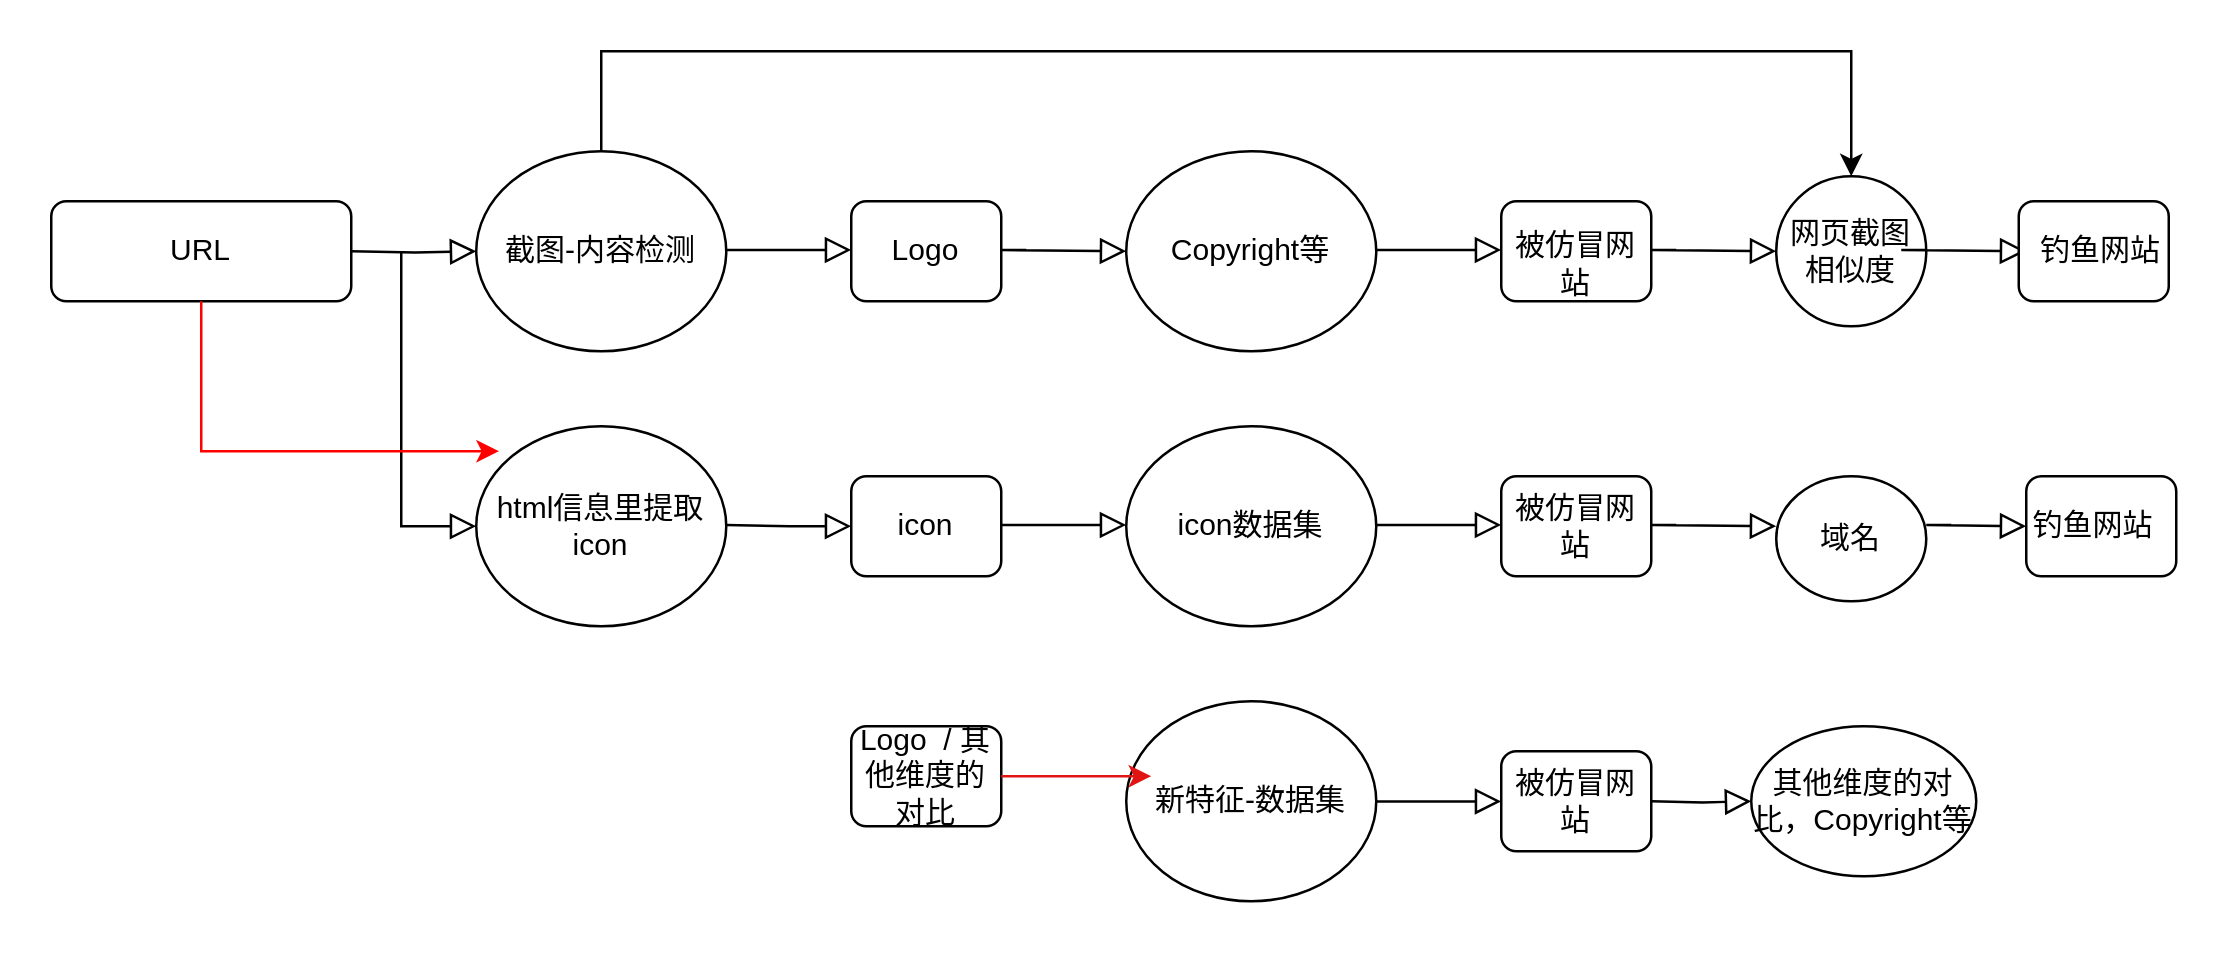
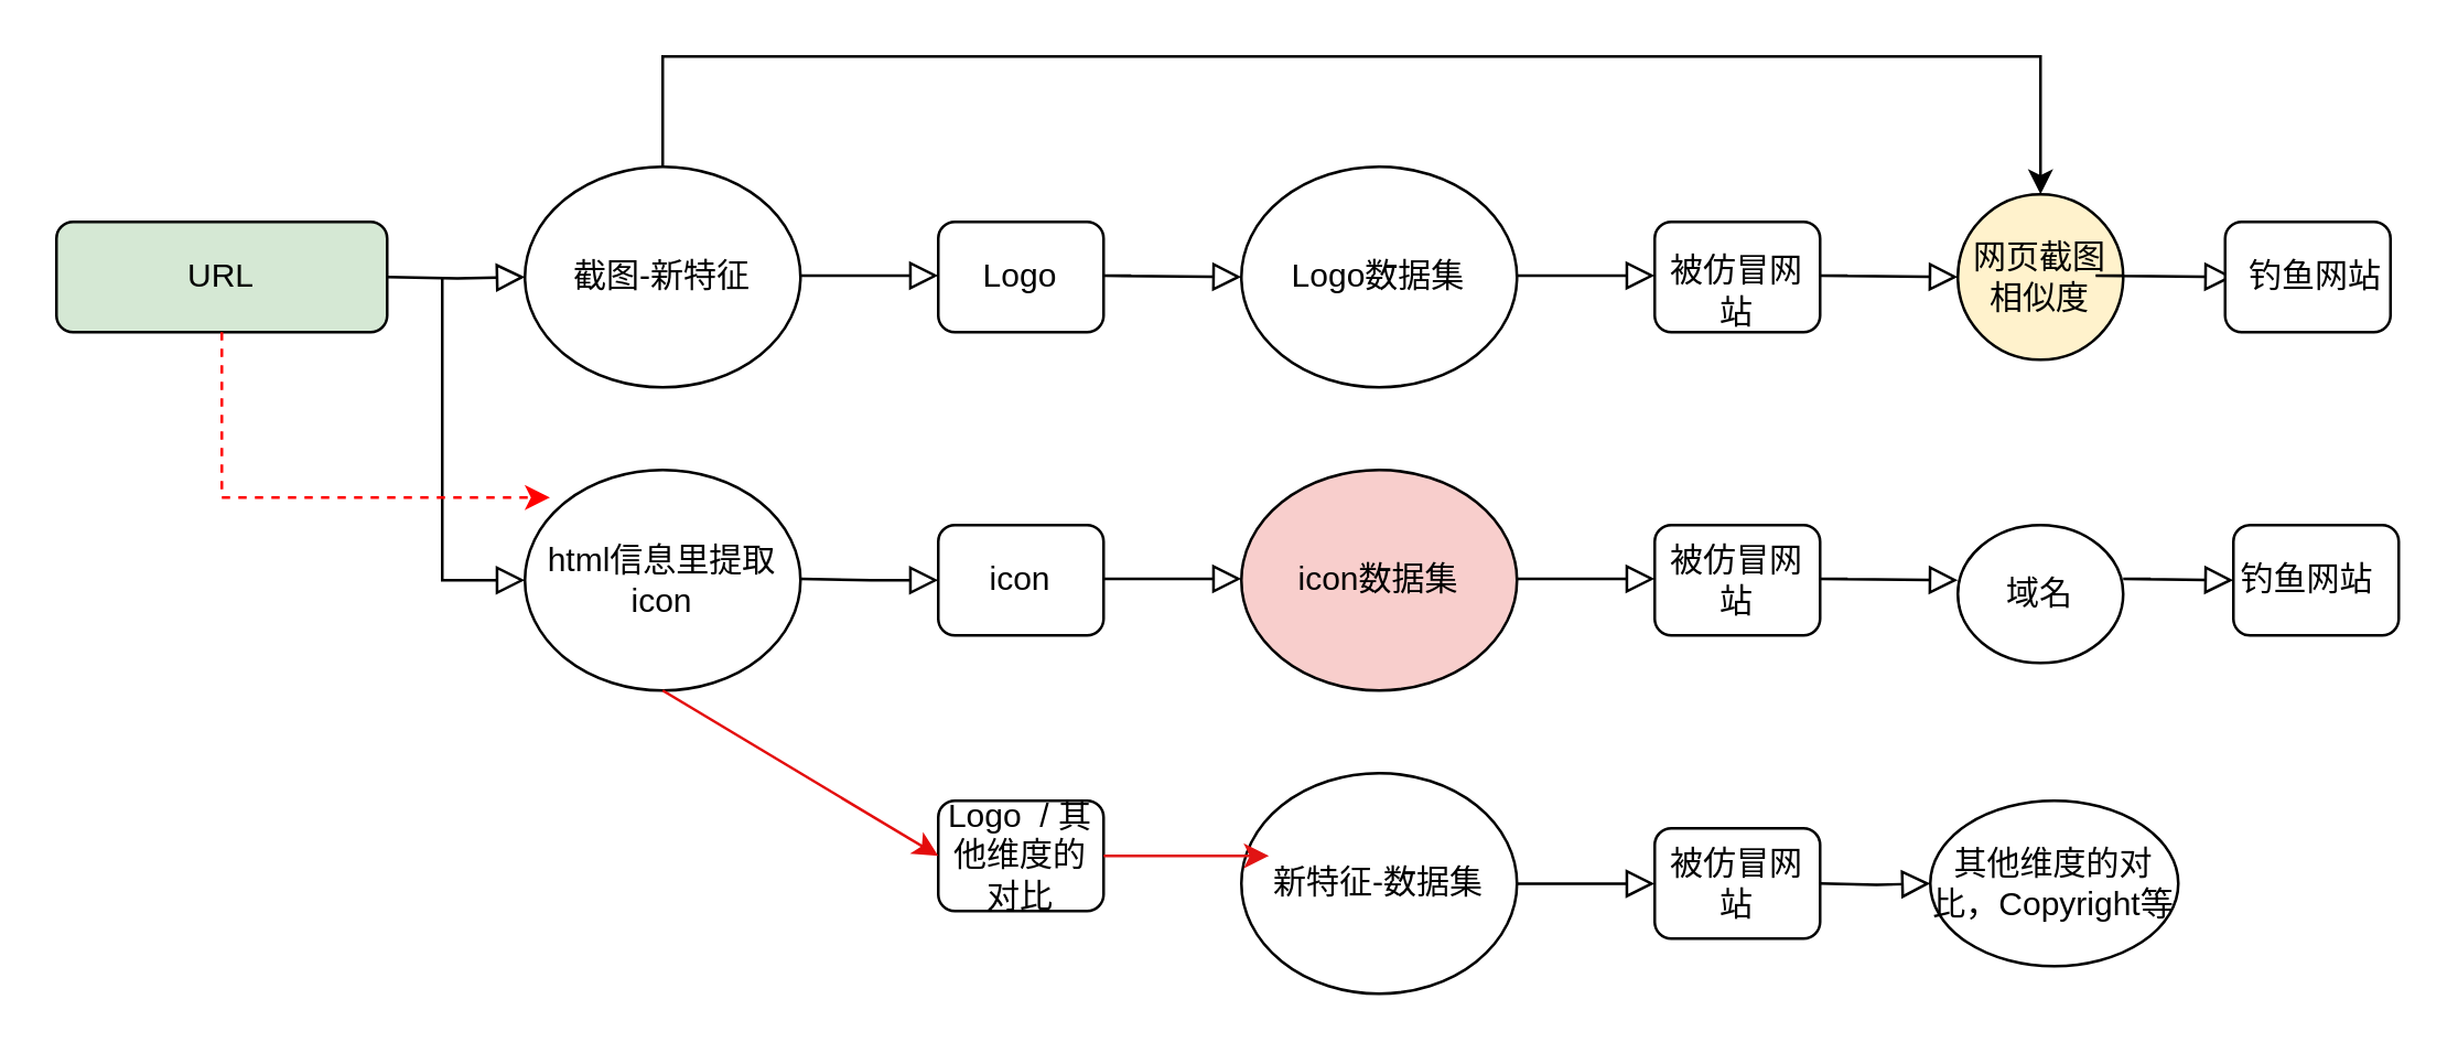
  <mxCell id="0" />
  <mxCell id="1" parent="0" />
- <mxCell id="2" value="URL" style="rounded=1;whiteSpace=wrap;html=1;fontSize=12;glass=0;strokeWidth=1;shadow=0;" parent="1" vertex="1"><mxGeometry x="20" y="80" width="120" height="40" as="geometry" /></mxCell>
+ <mxCell id="2" value="URL" style="rounded=1;whiteSpace=wrap;html=1;fontSize=12;glass=0;strokeWidth=1;shadow=0;fillColor=#d5e8d4;" parent="1" vertex="1"><mxGeometry x="20" y="80" width="120" height="40" as="geometry" /></mxCell>
  <mxCell id="3" value="Logo" style="rounded=1;whiteSpace=wrap;html=1;fontSize=12;glass=0;strokeWidth=1;shadow=0;" parent="1" vertex="1"><mxGeometry x="340" y="80" width="60" height="40" as="geometry" /></mxCell>
- <mxCell id="4" value="截图-内容检测" style="ellipse;whiteSpace=wrap;html=1;" vertex="1" parent="1"><mxGeometry x="190" y="60" width="100" height="80" as="geometry" /></mxCell>
+ <mxCell id="4" value="截图-新特征" style="ellipse;whiteSpace=wrap;html=1;" vertex="1" parent="1"><mxGeometry x="190" y="60" width="100" height="80" as="geometry" /></mxCell>
  <mxCell id="5" value="" style="edgeStyle=orthogonalEdgeStyle;rounded=0;html=1;jettySize=auto;orthogonalLoop=1;fontSize=11;endArrow=block;endFill=0;endSize=8;strokeWidth=1;shadow=0;labelBackgroundColor=none;" edge="1" parent="1" target="3"><mxGeometry y="10" relative="1" as="geometry"><mxPoint as="offset" /><mxPoint x="310" y="99.5" as="sourcePoint" /><mxPoint x="310" y="220" as="targetPoint" /><Array as="points"><mxPoint x="290" y="100" /><mxPoint x="290" y="100" /></Array></mxGeometry></mxCell>
  <mxCell id="6" value="" style="edgeStyle=orthogonalEdgeStyle;rounded=0;html=1;jettySize=auto;orthogonalLoop=1;fontSize=11;endArrow=block;endFill=0;endSize=8;strokeWidth=1;shadow=0;labelBackgroundColor=none;exitX=0.5;exitY=1;exitDx=0;exitDy=0;entryX=0;entryY=0.5;entryDx=0;entryDy=0;" edge="1" parent="1" target="4"><mxGeometry x="-0.227" relative="1" as="geometry"><mxPoint as="offset" /><mxPoint x="140" y="100" as="sourcePoint" /><mxPoint x="140" y="190" as="targetPoint" /></mxGeometry></mxCell>
  <mxCell id="7" value="" style="edgeStyle=orthogonalEdgeStyle;rounded=0;html=1;jettySize=auto;orthogonalLoop=1;fontSize=11;endArrow=block;endFill=0;endSize=8;strokeWidth=1;shadow=0;labelBackgroundColor=none;" edge="1" parent="1"><mxGeometry x="-0.227" relative="1" as="geometry"><mxPoint as="offset" /><mxPoint x="160" y="100" as="sourcePoint" /><mxPoint x="190" y="210" as="targetPoint" /><Array as="points"><mxPoint x="160" y="210" /></Array></mxGeometry></mxCell>
  <mxCell id="8" value="html信息里提取icon" style="ellipse;whiteSpace=wrap;html=1;" vertex="1" parent="1"><mxGeometry x="190" y="170" width="100" height="80" as="geometry" /></mxCell>
  <mxCell id="9" value="icon" style="rounded=1;whiteSpace=wrap;html=1;fontSize=12;glass=0;strokeWidth=1;shadow=0;" vertex="1" parent="1"><mxGeometry x="340" y="190" width="60" height="40" as="geometry" /></mxCell>
  <mxCell id="10" value="" style="edgeStyle=orthogonalEdgeStyle;rounded=0;html=1;jettySize=auto;orthogonalLoop=1;fontSize=11;endArrow=block;endFill=0;endSize=8;strokeWidth=1;shadow=0;labelBackgroundColor=none;" edge="1" parent="1"><mxGeometry y="10" relative="1" as="geometry"><mxPoint as="offset" /><mxPoint x="290" y="209.5" as="sourcePoint" /><mxPoint x="340" y="210" as="targetPoint" /></mxGeometry></mxCell>
  <mxCell id="11" value="" style="edgeStyle=orthogonalEdgeStyle;rounded=0;html=1;jettySize=auto;orthogonalLoop=1;fontSize=11;endArrow=block;endFill=0;endSize=8;strokeWidth=1;shadow=0;labelBackgroundColor=none;" edge="1" parent="1"><mxGeometry y="10" relative="1" as="geometry"><mxPoint as="offset" /><mxPoint x="410" y="99.5" as="sourcePoint" /><mxPoint x="450" y="100" as="targetPoint" /><Array as="points"><mxPoint x="400" y="100" /><mxPoint x="400" y="100" /></Array></mxGeometry></mxCell>
  <mxCell id="12" value="" style="edgeStyle=orthogonalEdgeStyle;rounded=0;html=1;jettySize=auto;orthogonalLoop=1;fontSize=11;endArrow=block;endFill=0;endSize=8;strokeWidth=1;shadow=0;labelBackgroundColor=none;" edge="1" parent="1"><mxGeometry y="10" relative="1" as="geometry"><mxPoint as="offset" /><mxPoint x="410" y="209.5" as="sourcePoint" /><mxPoint x="450" y="209.5" as="targetPoint" /><Array as="points"><mxPoint x="400" y="210" /><mxPoint x="400" y="210" /></Array></mxGeometry></mxCell>
- <mxCell id="13" value="Copyright等" style="ellipse;whiteSpace=wrap;html=1;" vertex="1" parent="1"><mxGeometry x="450" y="60" width="100" height="80" as="geometry" /></mxCell>
- <mxCell id="14" value="icon数据集" style="ellipse;whiteSpace=wrap;html=1;" vertex="1" parent="1"><mxGeometry x="450" y="170" width="100" height="80" as="geometry" /></mxCell>
- <mxCell id="15" value="" style="endArrow=classic;html=1;rounded=0;exitX=0.5;exitY=1;exitDx=0;exitDy=0;entryX=0.091;entryY=0.125;entryDx=0;entryDy=0;entryPerimeter=0;strokeColor=#FF0000;" edge="1" parent="1" source="2" target="8"><mxGeometry width="50" height="50" relative="1" as="geometry"><mxPoint x="40" y="210" as="sourcePoint" /><mxPoint x="90" y="160" as="targetPoint" /><Array as="points"><mxPoint x="80" y="180" /></Array></mxGeometry></mxCell>
+ <mxCell id="13" value="Logo数据集" style="ellipse;whiteSpace=wrap;html=1;" vertex="1" parent="1"><mxGeometry x="450" y="60" width="100" height="80" as="geometry" /></mxCell>
+ <mxCell id="14" value="icon数据集" style="ellipse;whiteSpace=wrap;html=1;fillColor=#f8cecc;" vertex="1" parent="1"><mxGeometry x="450" y="170" width="100" height="80" as="geometry" /></mxCell>
+ <mxCell id="15" value="" style="endArrow=classic;html=1;rounded=0;exitX=0.5;exitY=1;exitDx=0;exitDy=0;entryX=0.091;entryY=0.125;entryDx=0;entryDy=0;entryPerimeter=0;strokeColor=#FF0000;dashed=1;" edge="1" parent="1" source="2" target="8"><mxGeometry width="50" height="50" relative="1" as="geometry"><mxPoint x="40" y="210" as="sourcePoint" /><mxPoint x="90" y="160" as="targetPoint" /><Array as="points"><mxPoint x="80" y="180" /></Array></mxGeometry></mxCell>
  <mxCell id="16" value="被仿冒网站" style="rounded=1;whiteSpace=wrap;html=1;fontSize=12;glass=0;strokeWidth=1;shadow=0;" vertex="1" parent="1"><mxGeometry x="600" y="190" width="60" height="40" as="geometry" /></mxCell>
  <mxCell id="17" value="" style="edgeStyle=orthogonalEdgeStyle;rounded=0;html=1;jettySize=auto;orthogonalLoop=1;fontSize=11;endArrow=block;endFill=0;endSize=8;strokeWidth=1;shadow=0;labelBackgroundColor=none;" edge="1" parent="1"><mxGeometry y="10" relative="1" as="geometry"><mxPoint as="offset" /><mxPoint x="560" y="99.5" as="sourcePoint" /><mxPoint x="600" y="99.5" as="targetPoint" /><Array as="points"><mxPoint x="550" y="100" /><mxPoint x="550" y="100" /></Array></mxGeometry></mxCell>
  <mxCell id="18" value="" style="edgeStyle=orthogonalEdgeStyle;rounded=0;html=1;jettySize=auto;orthogonalLoop=1;fontSize=11;endArrow=block;endFill=0;endSize=8;strokeWidth=1;shadow=0;labelBackgroundColor=none;" edge="1" parent="1"><mxGeometry y="10" relative="1" as="geometry"><mxPoint as="offset" /><mxPoint x="560" y="209.5" as="sourcePoint" /><mxPoint x="600" y="209.5" as="targetPoint" /><Array as="points"><mxPoint x="550" y="210" /><mxPoint x="550" y="210" /></Array></mxGeometry></mxCell>
  <mxCell id="19" value="" style="rounded=1;whiteSpace=wrap;html=1;fontSize=12;glass=0;strokeWidth=1;shadow=0;" vertex="1" parent="1"><mxGeometry x="600" y="80" width="60" height="40" as="geometry" /></mxCell>
  <mxCell id="20" value="被仿冒网站" style="text;html=1;align=center;verticalAlign=middle;whiteSpace=wrap;rounded=0;" vertex="1" parent="1"><mxGeometry x="600" y="90" width="60" height="30" as="geometry" /></mxCell>
  <mxCell id="21" value="" style="edgeStyle=orthogonalEdgeStyle;rounded=0;html=1;jettySize=auto;orthogonalLoop=1;fontSize=11;endArrow=block;endFill=0;endSize=8;strokeWidth=1;shadow=0;labelBackgroundColor=none;" edge="1" parent="1"><mxGeometry y="10" relative="1" as="geometry"><mxPoint as="offset" /><mxPoint x="670" y="99.5" as="sourcePoint" /><mxPoint x="710" y="100" as="targetPoint" /><Array as="points"><mxPoint x="660" y="100" /><mxPoint x="660" y="100" /></Array></mxGeometry></mxCell>
  <mxCell id="22" value="" style="edgeStyle=orthogonalEdgeStyle;rounded=0;html=1;jettySize=auto;orthogonalLoop=1;fontSize=11;endArrow=block;endFill=0;endSize=8;strokeWidth=1;shadow=0;labelBackgroundColor=none;" edge="1" parent="1"><mxGeometry y="10" relative="1" as="geometry"><mxPoint as="offset" /><mxPoint x="670" y="209.5" as="sourcePoint" /><mxPoint x="710" y="210" as="targetPoint" /><Array as="points"><mxPoint x="660" y="210" /><mxPoint x="660" y="210" /></Array></mxGeometry></mxCell>
- <mxCell id="23" value="网页截图相似度" style="ellipse;whiteSpace=wrap;html=1;" vertex="1" parent="1"><mxGeometry x="710" y="70" width="60" height="60" as="geometry" /></mxCell>
+ <mxCell id="23" value="网页截图相似度" style="ellipse;whiteSpace=wrap;html=1;fillColor=#fff2cc;" vertex="1" parent="1"><mxGeometry x="710" y="70" width="60" height="60" as="geometry" /></mxCell>
  <mxCell id="24" value="" style="endArrow=classic;html=1;rounded=0;entryX=0.5;entryY=0;entryDx=0;entryDy=0;" edge="1" parent="1" target="23"><mxGeometry width="50" height="50" relative="1" as="geometry"><mxPoint x="240" y="60" as="sourcePoint" /><mxPoint x="760" y="60" as="targetPoint" /><Array as="points"><mxPoint x="240" y="40" /><mxPoint x="240" y="20" /><mxPoint x="370" y="20" /><mxPoint x="490" y="20" /><mxPoint x="740" y="20" /><mxPoint x="740" y="40" /></Array></mxGeometry></mxCell>
  <mxCell id="25" value="域名" style="ellipse;whiteSpace=wrap;html=1;" vertex="1" parent="1"><mxGeometry x="710" y="190" width="60" height="50" as="geometry" /></mxCell>
  <mxCell id="26" value="" style="edgeStyle=orthogonalEdgeStyle;rounded=0;html=1;jettySize=auto;orthogonalLoop=1;fontSize=11;endArrow=block;endFill=0;endSize=8;strokeWidth=1;shadow=0;labelBackgroundColor=none;" edge="1" parent="1"><mxGeometry y="10" relative="1" as="geometry"><mxPoint as="offset" /><mxPoint x="770" y="99.5" as="sourcePoint" /><mxPoint x="810" y="100" as="targetPoint" /><Array as="points"><mxPoint x="760" y="100" /><mxPoint x="760" y="100" /></Array></mxGeometry></mxCell>
  <mxCell id="27" value="" style="rounded=1;whiteSpace=wrap;html=1;fontSize=12;glass=0;strokeWidth=1;shadow=0;" vertex="1" parent="1"><mxGeometry x="807" y="80" width="60" height="40" as="geometry" /></mxCell>
  <mxCell id="28" value="钓鱼网站" style="text;html=1;align=center;verticalAlign=middle;whiteSpace=wrap;rounded=0;" vertex="1" parent="1"><mxGeometry x="810" y="85" width="60" height="30" as="geometry" /></mxCell>
  <mxCell id="29" value="" style="edgeStyle=orthogonalEdgeStyle;rounded=0;html=1;jettySize=auto;orthogonalLoop=1;fontSize=11;endArrow=block;endFill=0;endSize=8;strokeWidth=1;shadow=0;labelBackgroundColor=none;" edge="1" parent="1"><mxGeometry y="10" relative="1" as="geometry"><mxPoint as="offset" /><mxPoint x="780" y="209.5" as="sourcePoint" /><mxPoint x="810" y="210" as="targetPoint" /><Array as="points"><mxPoint x="770" y="210" /><mxPoint x="770" y="210" /></Array></mxGeometry></mxCell>
  <mxCell id="30" value="" style="rounded=1;whiteSpace=wrap;html=1;" vertex="1" parent="1"><mxGeometry x="810" y="190" width="60" height="40" as="geometry" /></mxCell>
  <mxCell id="31" value="钓鱼网站" style="text;html=1;align=center;verticalAlign=middle;whiteSpace=wrap;rounded=0;" vertex="1" parent="1"><mxGeometry x="807" y="195" width="60" height="30" as="geometry" /></mxCell>
  <mxCell id="32" value="Logo&amp;nbsp; / 其他维度的对比" style="rounded=1;whiteSpace=wrap;html=1;" vertex="1" parent="1"><mxGeometry x="340" y="290" width="60" height="40" as="geometry" /></mxCell>
+ <mxCell id="33" value="" style="endArrow=classic;html=1;rounded=0;entryX=0;entryY=0.5;entryDx=0;entryDy=0;exitX=0.5;exitY=1;exitDx=0;exitDy=0;strokeColor=#e40c0c;" edge="1" parent="1" source="8" target="32"><mxGeometry width="50" height="50" relative="1" as="geometry"><mxPoint x="480" y="290" as="sourcePoint" /><mxPoint x="210" y="440" as="targetPoint" /></mxGeometry></mxCell>
  <mxCell id="34" value="新特征-数据集" style="ellipse;whiteSpace=wrap;html=1;" vertex="1" parent="1"><mxGeometry x="450" y="280" width="100" height="80" as="geometry" /></mxCell>
  <mxCell id="35" value="" style="endArrow=classic;html=1;rounded=0;strokeColor=#e11414;" edge="1" parent="1"><mxGeometry width="50" height="50" relative="1" as="geometry"><mxPoint x="400" y="310" as="sourcePoint" /><mxPoint x="460" y="310" as="targetPoint" /></mxGeometry></mxCell>
  <mxCell id="36" value="被仿冒网站" style="rounded=1;whiteSpace=wrap;html=1;fontSize=12;glass=0;strokeWidth=1;shadow=0;" vertex="1" parent="1"><mxGeometry x="600" y="300" width="60" height="40" as="geometry" /></mxCell>
  <mxCell id="37" value="" style="edgeStyle=orthogonalEdgeStyle;rounded=0;html=1;jettySize=auto;orthogonalLoop=1;fontSize=11;endArrow=block;endFill=0;endSize=8;strokeWidth=1;shadow=0;labelBackgroundColor=none;" edge="1" parent="1"><mxGeometry y="10" relative="1" as="geometry"><mxPoint as="offset" /><mxPoint x="560" y="320.07" as="sourcePoint" /><mxPoint x="600" y="320.07" as="targetPoint" /><Array as="points"><mxPoint x="550" y="320.57" /><mxPoint x="550" y="320.57" /></Array></mxGeometry></mxCell>
  <mxCell id="38" value="其他维度的对比，Copyright等" style="ellipse;whiteSpace=wrap;html=1;" vertex="1" parent="1"><mxGeometry x="700" y="290" width="90" height="60" as="geometry" /></mxCell>
  <mxCell id="39" value="" style="edgeStyle=orthogonalEdgeStyle;rounded=0;html=1;jettySize=auto;orthogonalLoop=1;fontSize=11;endArrow=block;endFill=0;endSize=8;strokeWidth=1;shadow=0;labelBackgroundColor=none;" edge="1" parent="1"><mxGeometry y="10" relative="1" as="geometry"><mxPoint as="offset" /><mxPoint x="660" y="320" as="sourcePoint" /><mxPoint x="700" y="320" as="targetPoint" /><Array as="points" /></mxGeometry></mxCell>
